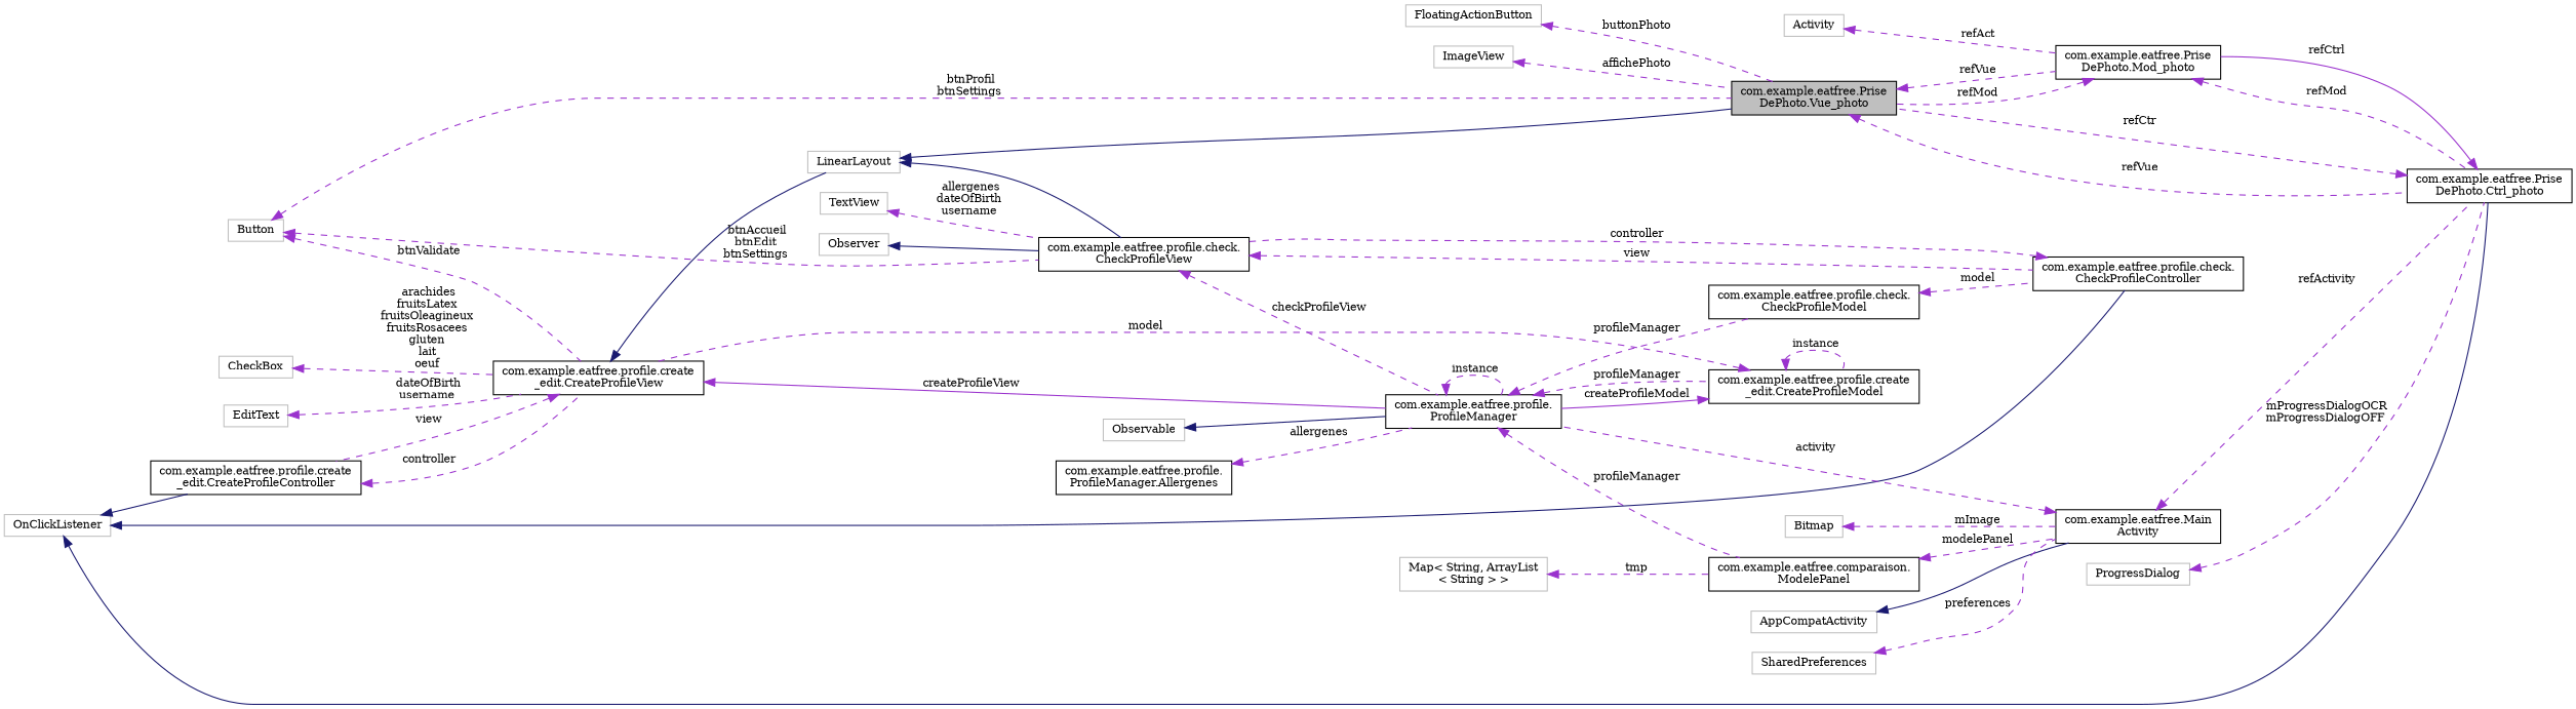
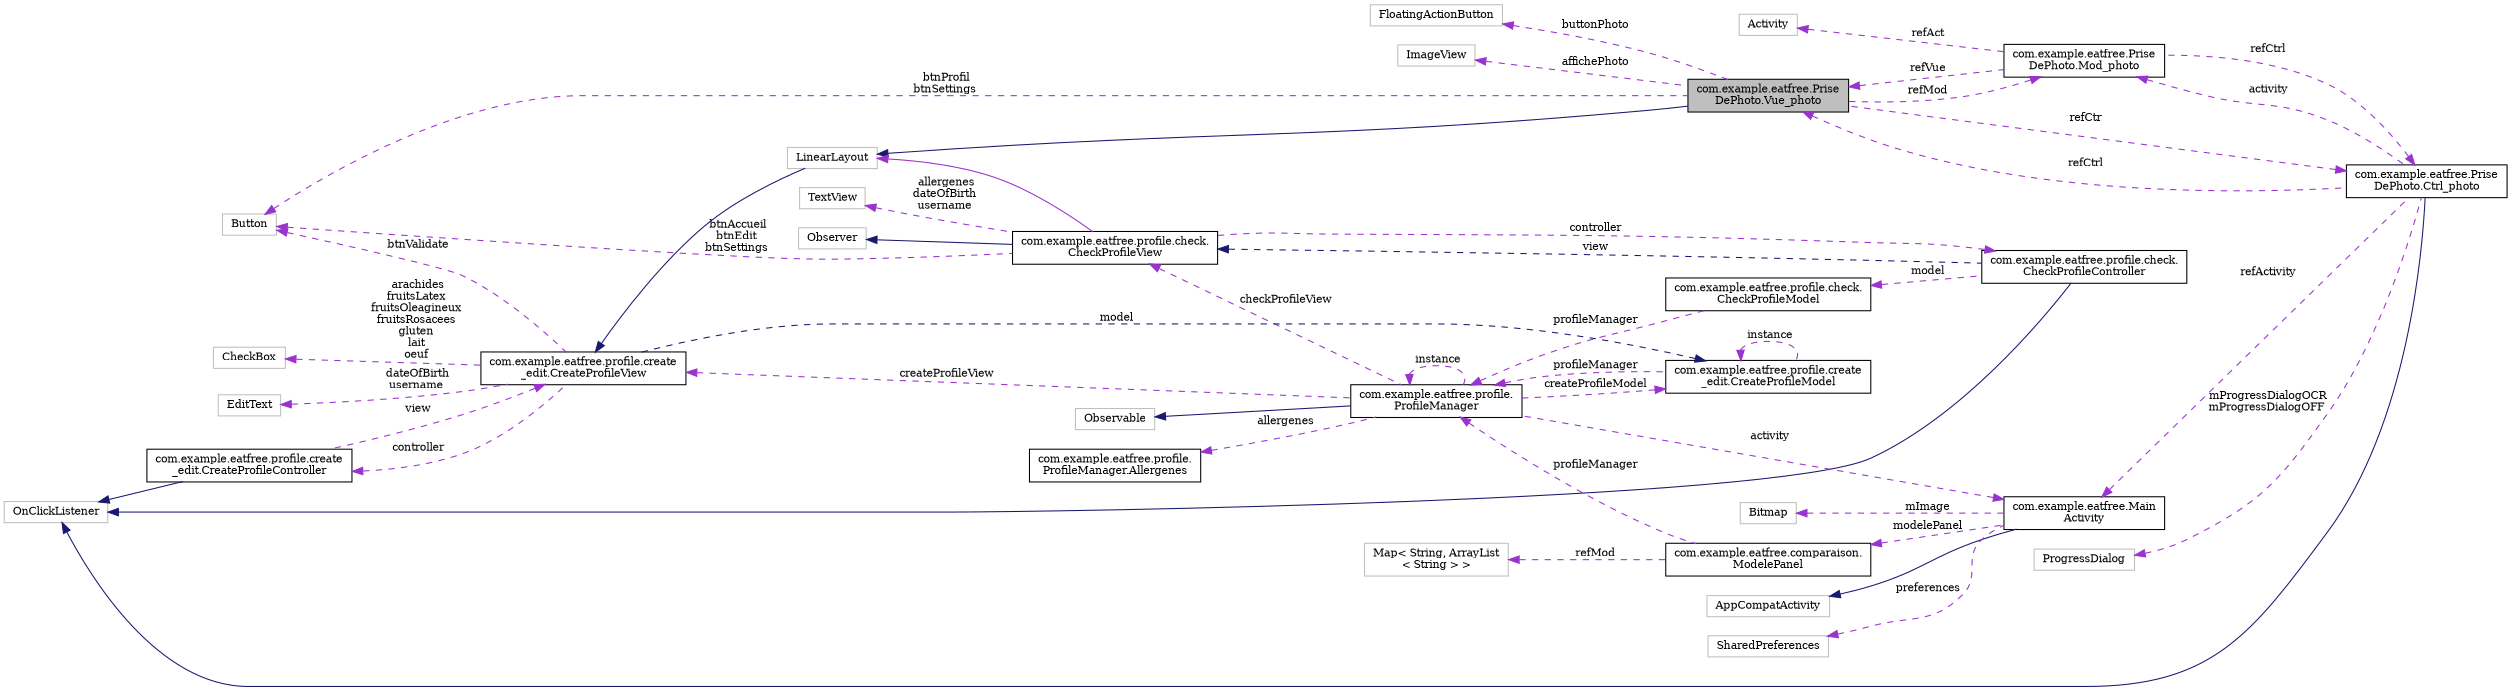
  digraph {
    fontname="DejaVu Serif"
    rankdir=LR
    node [color=grey75 fillcolor=white fontname="DejaVu Serif" fontsize=10 shape=record style=filled]
    edge [color=darkorchid3 dir=back fontname="DejaVu Serif" fontsize=10 labelfontname=Helvetica labelfontsize=10 style=dashed]
    n1 [color=black fillcolor=grey75 fontcolor=black height=0.2 label="com.example.eatfree.Prise\lDePhoto.Vue_photo" width=0.4]
    n2 [color=black height=0.2 label="com.example.eatfree.Prise\lDePhoto.Mod_photo" width=0.4]
    n3 [color=black height=0.2 label="com.example.eatfree.Prise\lDePhoto.Ctrl_photo" width=0.4]
    n4 [height=0.2 label=LinearLayout width=0.4]
    n5 [color=black height=0.2 label="com.example.eatfree.profile.check.\lCheckProfileView" width=0.4]
    n6 [color=black height=0.2 label="com.example.eatfree.profile.create\l_edit.CreateProfileView" width=0.4]
    n7 [color=black height=0.2 label="com.example.eatfree.profile.create\l_edit.CreateProfileController" width=0.4]
    n8 [color=black height=0.2 label="com.example.eatfree.profile.\lProfileManager" width=0.4]
    n9 [color=black height=0.2 label="com.example.eatfree.profile.check.\lCheckProfileController" width=0.4]
    n10 [height=0.2 label=Activity width=0.4]
    n11 [height=0.2 label=OnClickListener width=0.4]
    n12 [color=black height=0.2 label="com.example.eatfree.Main\lActivity" width=0.4]
    n13 [color=black height=0.2 label="com.example.eatfree.comparaison.\lModelePanel" width=0.4]
    n14 [color=black height=0.2 label="com.example.eatfree.profile.create\l_edit.CreateProfileModel" width=0.4]
    n15 [color=black height=0.2 label="com.example.eatfree.profile.check.\lCheckProfileModel" width=0.4]
    n16 [height=0.2 label=AppCompatActivity width=0.4]
    n17 [height=0.2 label=SharedPreferences width=0.4]
    n18 [height=0.2 label="Map\< String, ArrayList\l\< String \> \>" width=0.4]
    n19 [height=0.2 label=Observable width=0.4]
    n20 [height=0.2 label=Button width=0.4]
    n21 [height=0.2 label=CheckBox width=0.4]
    n22 [height=0.2 label=EditText width=0.4]
    n23 [height=0.2 label=Observer width=0.4]
    n24 [height=0.2 label=TextView width=0.4]
    n25 [color=black height=0.2 label="com.example.eatfree.profile.\lProfileManager.Allergenes" width=0.4]
    n26 [height=0.2 label=Bitmap width=0.4]
    n27 [height=0.2 label=ProgressDialog width=0.4]
    n28 [height=0.2 label=FloatingActionButton width=0.4]
    n29 [height=0.2 label=ImageView width=0.4]
    n1 -> n2 [label=" refVue"]
-   n1 -> n3 [label=" refVue"]
+   n1 -> n3 [label=" refCtrl"]
    n2 -> n1 [label=" refMod"]
-   n2 -> n3 [label=" refMod"]
+   n2 -> n3 [label=" activity"]
    n3 -> n1 [label=" refCtr"]
-   n3 -> n2 [label=" refCtrl" style=solid]
+   n3 -> n2 [label=" refCtrl"]
    n4 -> n1 [color=midnightblue style=solid]
-   n4 -> n5 [color=midnightblue style=solid]
+   n4 -> n5 [style=solid]
    n5 -> n8 [label=" checkProfileView"]
-   n5 -> n9 [label=" view"]
+   n5 -> n9 [color=midnightblue label=" view"]
    n6 -> n4 [color=midnightblue style=solid]
    n6 -> n7 [label=" view"]
-   n6 -> n8 [label=" createProfileView" style=solid]
+   n6 -> n8 [label=" createProfileView"]
    n7 -> n6 [label=" controller"]
    n8 -> n8 [label=" instance"]
    n8 -> n13 [label=" profileManager"]
    n8 -> n14 [label=" profileManager"]
    n8 -> n15 [label=" profileManager"]
    n9 -> n5 [label=" controller"]
    n10 -> n2 [label=" refAct"]
    n11 -> n3 [color=midnightblue style=solid]
    n11 -> n7 [color=midnightblue style=solid]
    n11 -> n9 [color=midnightblue style=solid]
    n12 -> n3 [label=" refActivity"]
    n12 -> n8 [label=" activity"]
    n13 -> n12 [label=" modelePanel"]
-   n14 -> n6 [label=" model"]
-   n14 -> n8 [label=" createProfileModel" style=solid]
+   n14 -> n6 [color=midnightblue label=" model"]
+   n14 -> n8 [label=" createProfileModel"]
    n14 -> n14 [label=" instance"]
    n15 -> n9 [label=" model"]
    n16 -> n12 [color=midnightblue style=solid]
    n17 -> n12 [label=" preferences"]
-   n18 -> n13 [label=" tmp"]
+   n18 -> n13 [label=" refMod"]
    n19 -> n8 [color=midnightblue style=solid]
    n20 -> n1 [label=" btnProfil\nbtnSettings"]
    n20 -> n5 [label=" btnAccueil\nbtnEdit\nbtnSettings"]
    n20 -> n6 [label=" btnValidate"]
    n21 -> n6 [label=" arachides\nfruitsLatex\nfruitsOleagineux\nfruitsRosacees\ngluten\nlait\noeuf"]
    n22 -> n6 [label=" dateOfBirth\nusername"]
    n23 -> n5 [color=midnightblue style=solid]
    n24 -> n5 [label=" allergenes\ndateOfBirth\nusername"]
    n25 -> n8 [label=" allergenes"]
    n26 -> n12 [label=" mImage"]
    n27 -> n3 [label=" mProgressDialogOCR\nmProgressDialogOFF"]
    n28 -> n1 [label=" buttonPhoto"]
    n29 -> n1 [label=" affichePhoto"]
  }
